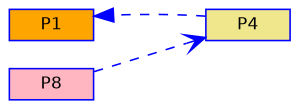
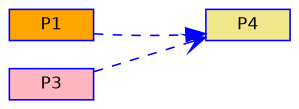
  digraph {
    compound=true
    fontname=Helvetica
    fontsize=11
    rankdir=LR
    ranksep="1.0 equally"
    node [color=blue fontname=Helvetica fontsize=11 shape=box style=filled]
    edge [arrowsize=1.25 color=blue fontname=Helvetica fontsize=9 style=dashed]
    P1 [fillcolor=orange height=0.25]
-   P3 [fillcolor=lightpink height=0.25 label=P8]
+   P3 [fillcolor=lightpink height=0.25]
    P4 [fillcolor=khaki height=0.25]
    P3 -> P4 [arrowhead=vee]
-   P4 -> P1 [arrowhead=normal]
+   P1 -> P4 [arrowhead=normal]
  }
